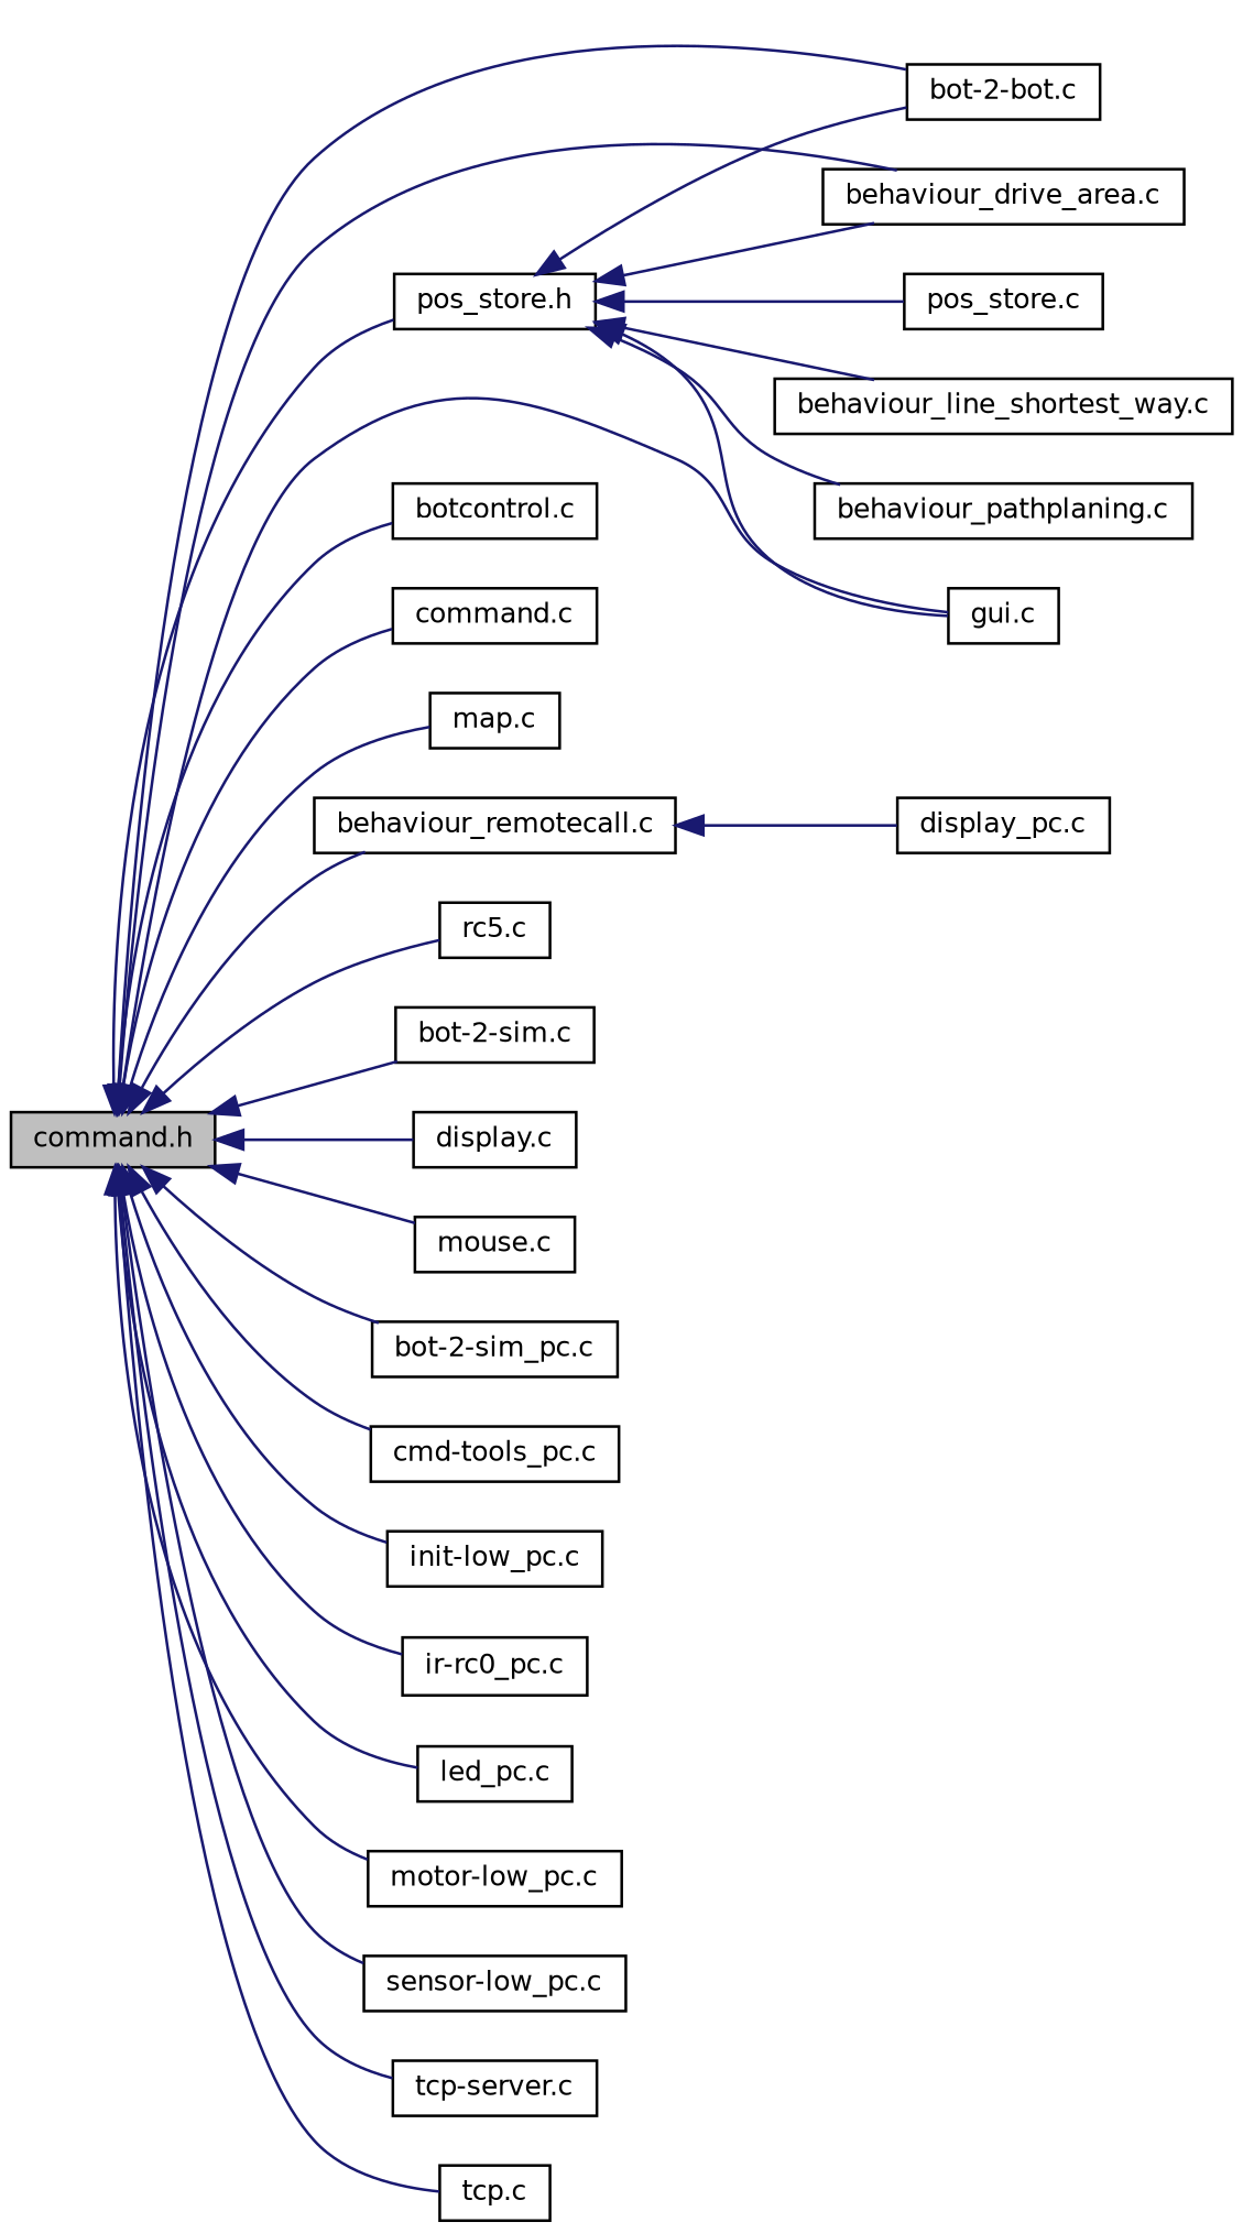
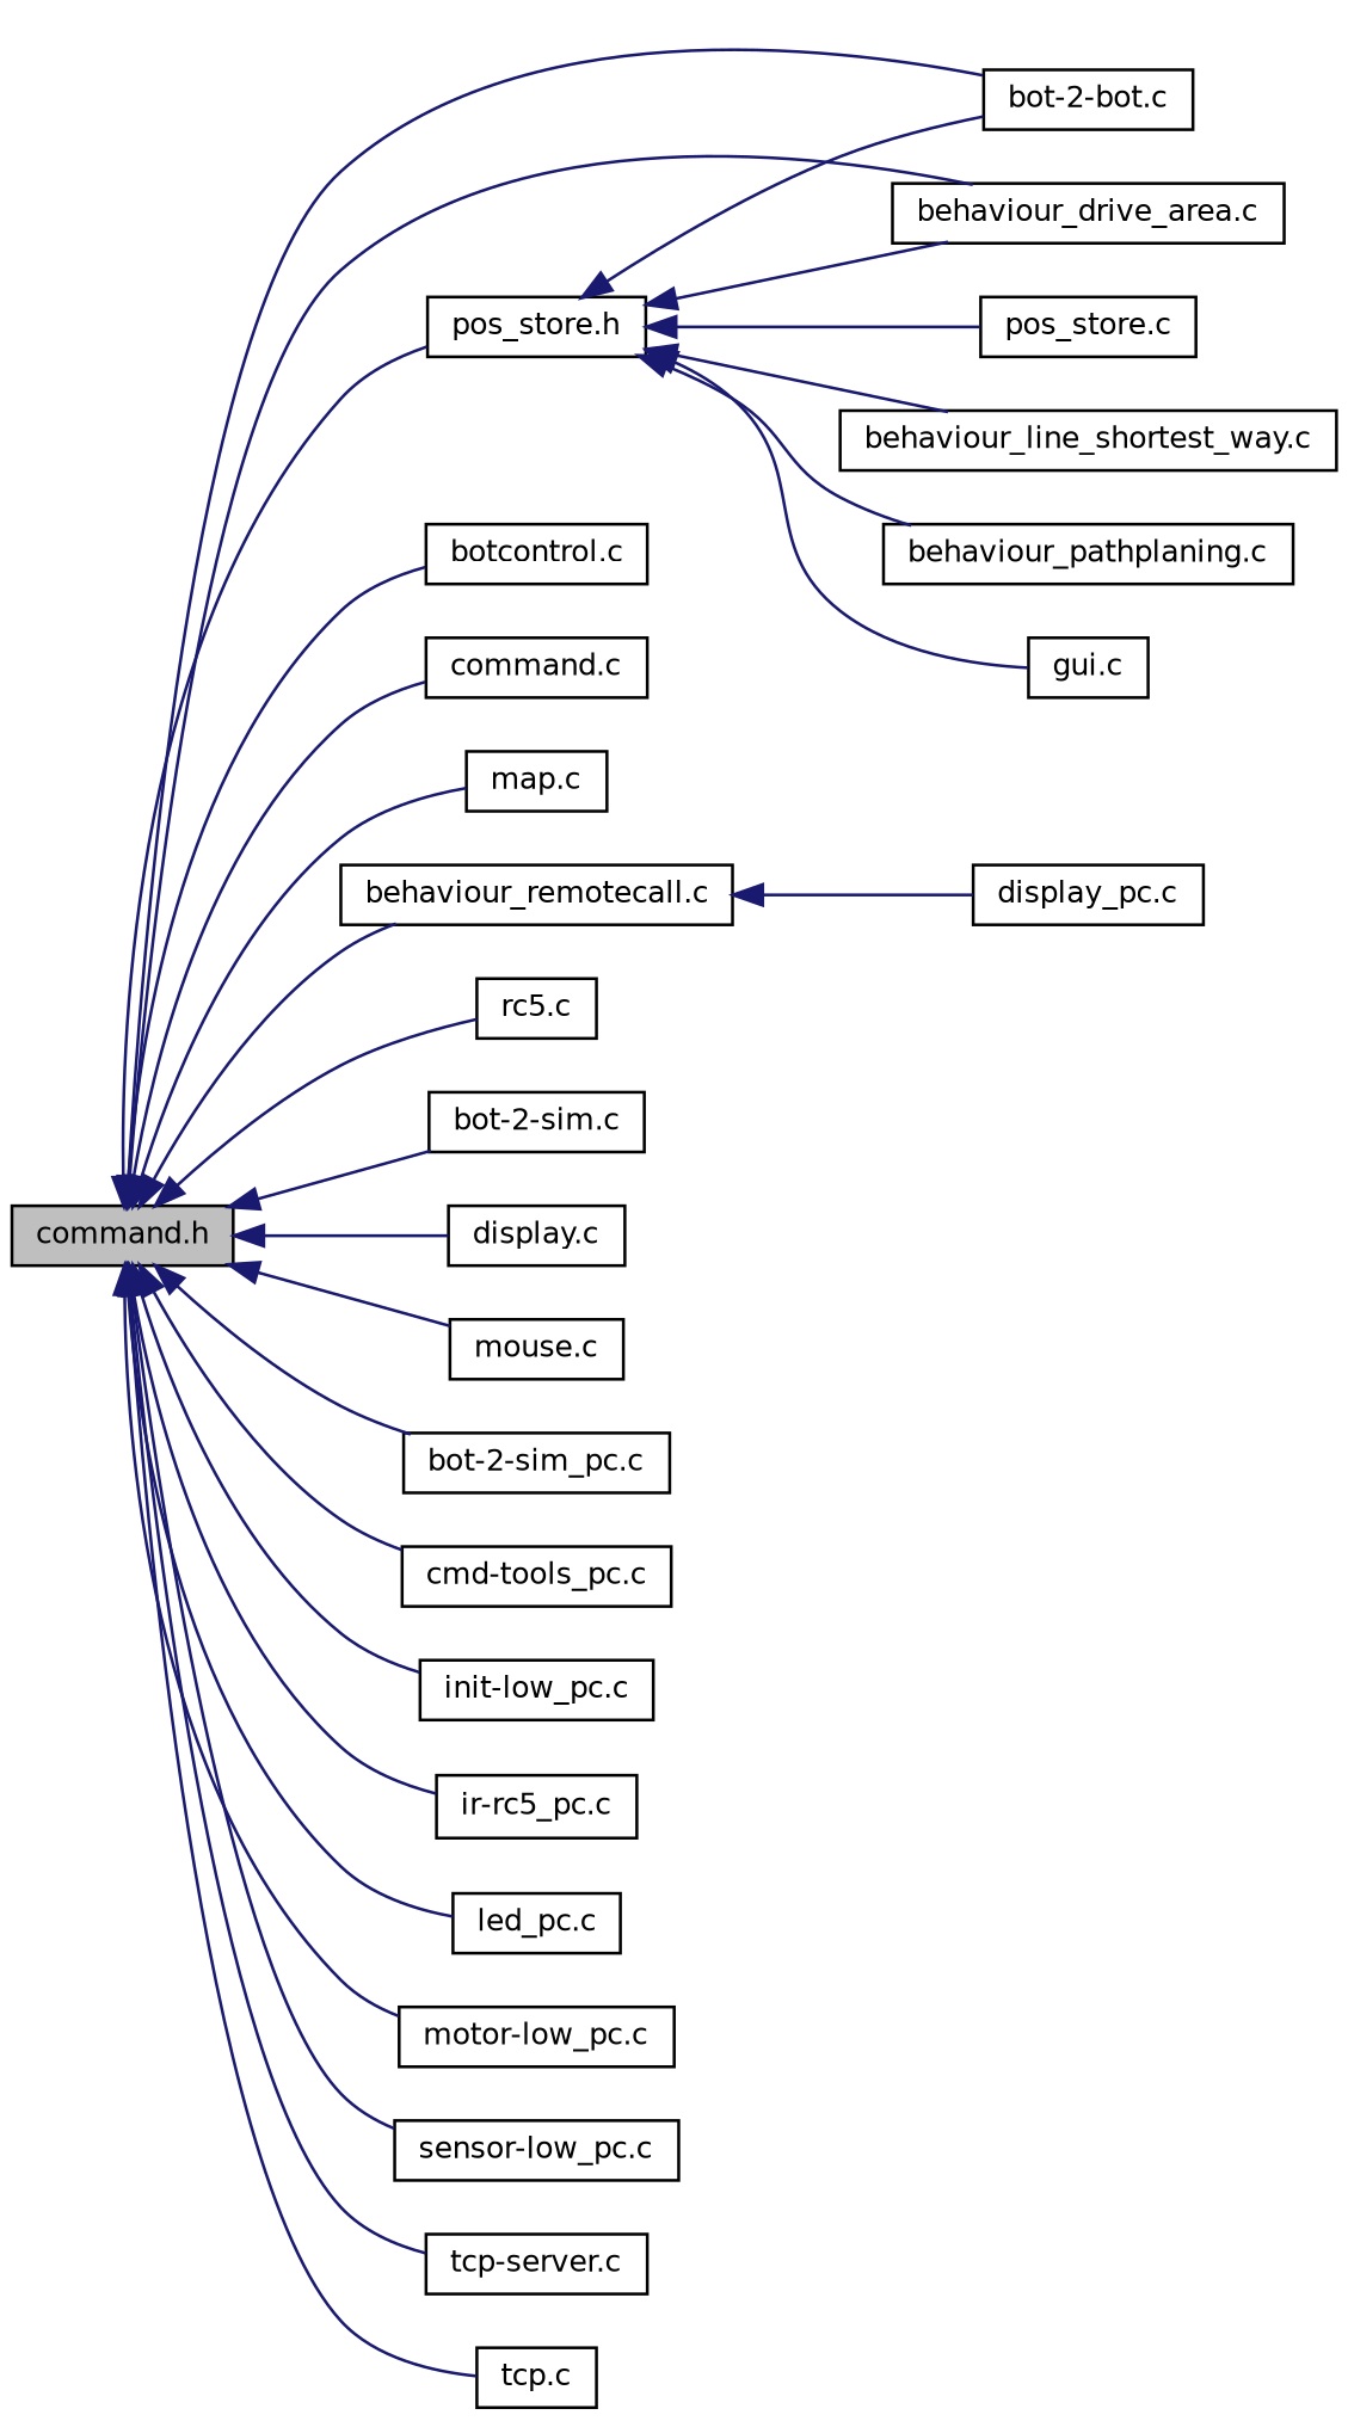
  digraph {
    rankdir=LR
    node [color=black fillcolor=white fontname=Helvetica fontsize=10 shape=record style=filled]
    edge [color=midnightblue dir=back fontname=Helvetica fontsize=10 labelfontname=Helvetica labelfontsize=10 style=solid]
    n1 [fillcolor=grey75 fontcolor=black height=0.2 label="command.h" width=0.4]
    n2 [height=0.2 label="bot-2-bot.c" width=0.4]
    n3 [height=0.2 label="botcontrol.c" width=0.4]
    n4 [height=0.2 label="command.c" width=0.4]
    n5 [height=0.2 label="map.c" width=0.4]
    n6 [height=0.2 label="behaviour_drive_area.c" width=0.4]
    n7 [height=0.2 label="behaviour_remotecall.c" width=0.4]
    n8 [height=0.2 label="pos_store.h" width=0.4]
    n9 [height=0.2 label="gui.c" width=0.4]
    n10 [height=0.2 label="rc5.c" width=0.4]
    n11 [height=0.2 label="bot-2-sim.c" width=0.4]
    n12 [height=0.2 label="display.c" width=0.4]
    n13 [height=0.2 label="mouse.c" width=0.4]
    n14 [height=0.2 label="bot-2-sim_pc.c" width=0.4]
    n15 [height=0.2 label="cmd-tools_pc.c" width=0.4]
    n16 [height=0.2 label="init-low_pc.c" width=0.4]
-   n17 [height=0.2 label="ir-rc0_pc.c" width=0.4]
+   n17 [height=0.2 label="ir-rc5_pc.c" width=0.4]
    n18 [height=0.2 label="led_pc.c" width=0.4]
    n19 [height=0.2 label="motor-low_pc.c" width=0.4]
    n20 [height=0.2 label="sensor-low_pc.c" width=0.4]
    n21 [height=0.2 label="tcp-server.c" width=0.4]
    n22 [height=0.2 label="tcp.c" width=0.4]
    n23 [height=0.2 label="display_pc.c" width=0.4]
    n24 [height=0.2 label="pos_store.c" width=0.4]
    n25 [height=0.2 label="behaviour_line_shortest_way.c" width=0.4]
    n26 [height=0.2 label="behaviour_pathplaning.c" width=0.4]
    n1 -> n2
    n1 -> n3
    n1 -> n4
    n1 -> n5
    n1 -> n6
    n1 -> n7
    n1 -> n8
-   n1 -> n9
    n1 -> n10
    n1 -> n11
    n1 -> n12
    n1 -> n13
    n1 -> n14
    n1 -> n15
    n1 -> n16
    n1 -> n17
    n1 -> n18
    n1 -> n19
    n1 -> n20
    n1 -> n21
    n1 -> n22
    n7 -> n23
    n8 -> n2
    n8 -> n6
    n8 -> n9
    n8 -> n24
    n8 -> n25
    n8 -> n26
  }
